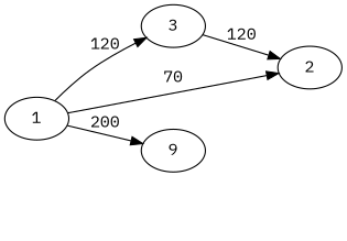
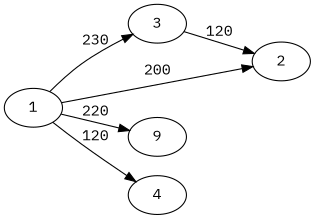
  strict digraph {
    fontname="IBM Plex Mono"
    rankdir=LR
    node [fontname="IBM Plex Mono"]
    edge [fontname="IBM Plex Mono"]
    1
    3
    2
    n4 [label=9]
-   1 -> 3 [label=120]
-   1 -> 2 [label=70]
-   1 -> n4 [label=200]
+   4
+   1 -> 3 [label=230]
+   1 -> 2 [label=200]
+   1 -> n4 [label=220]
+   1 -> 4 [label=120]
    3 -> 2 [label=120]
  }
